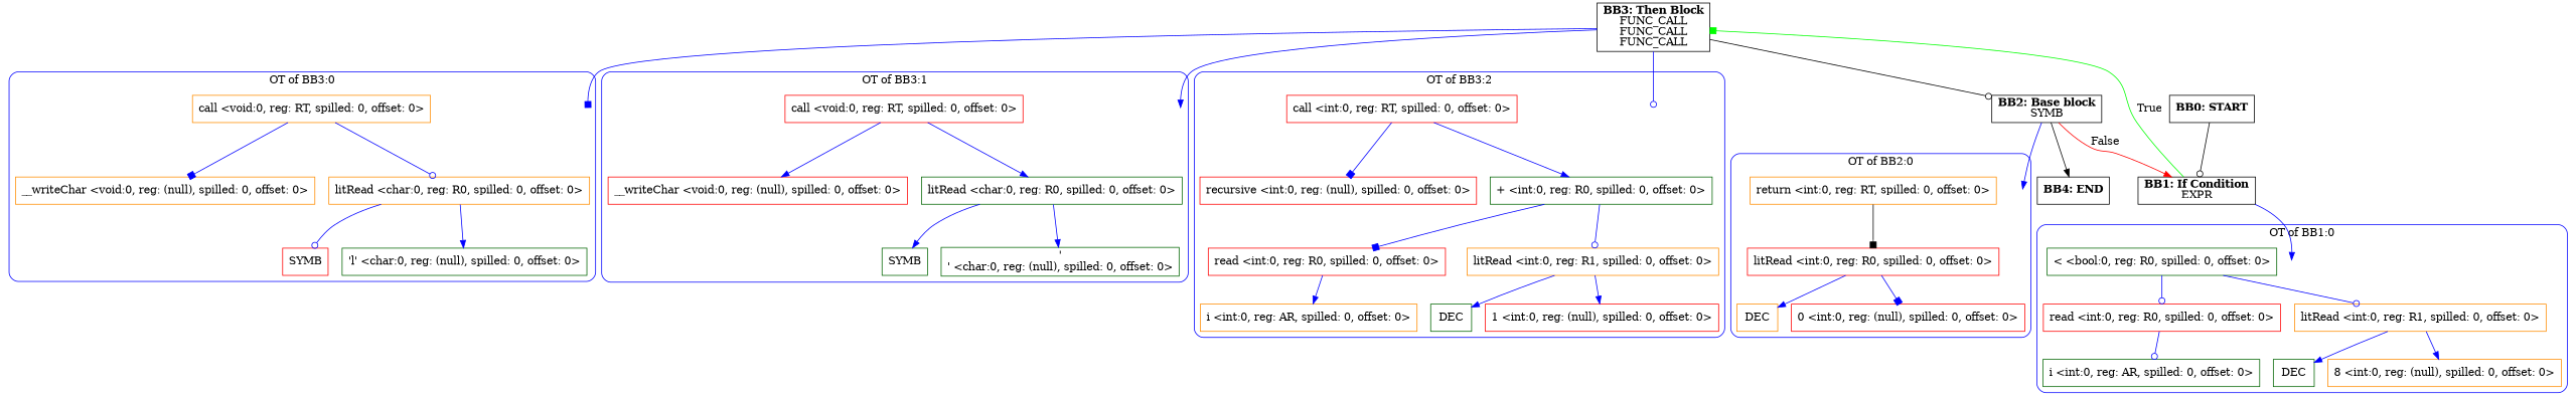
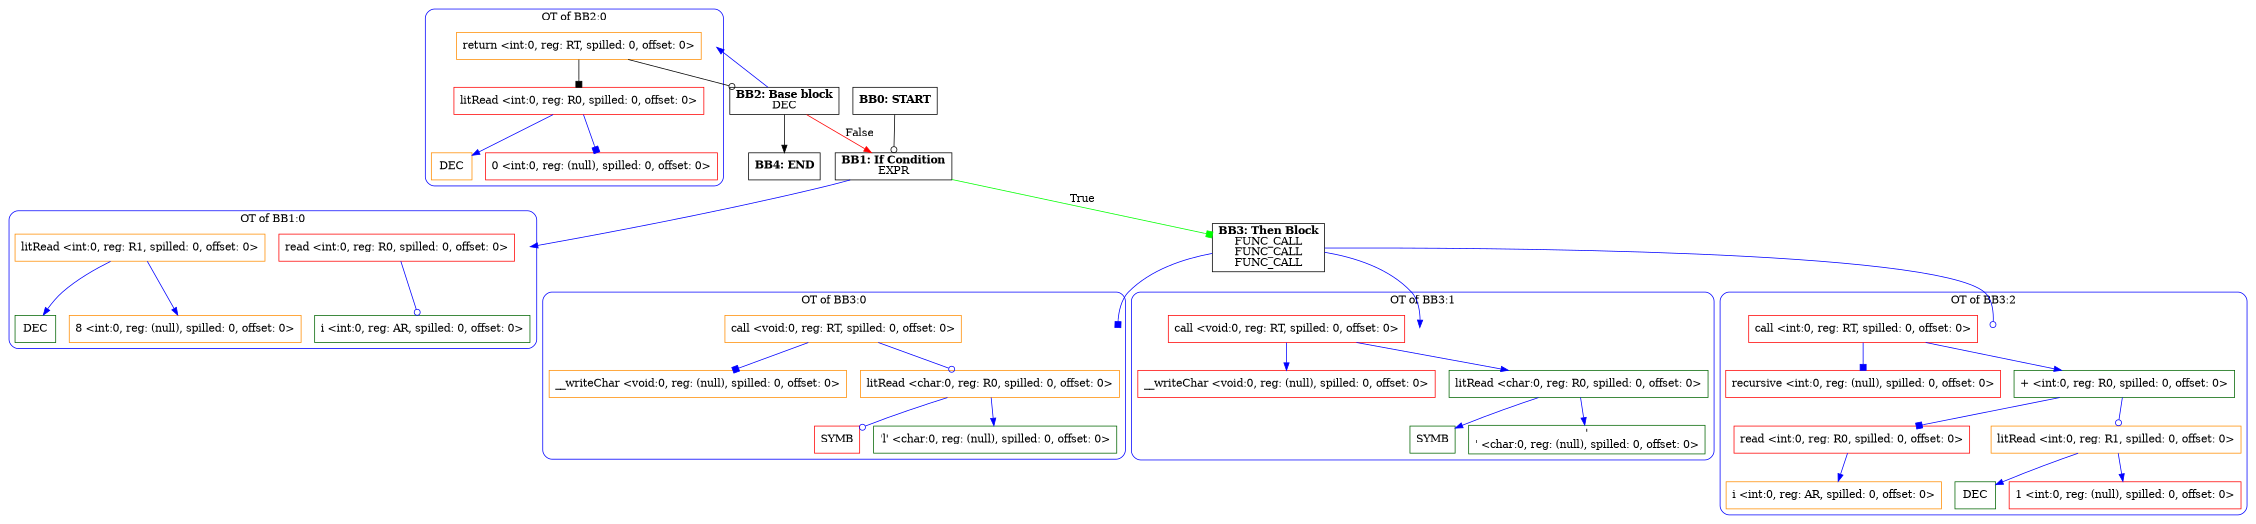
  digraph {
    compound=true
    splines=true
    node [shape=rectangle]
    edge [arrowhead=normal color=blue]
    entry0 [shape=point style=invis]
    n2 [color=darkorange label="call <void:0, reg: RT, spilled: 0, offset: 0>"]
    n3 [color=darkorange label="__writeChar <void:0, reg: (null), spilled: 0, offset: 0>"]
    n4 [color=darkorange label="litRead <char:0, reg: R0, spilled: 0, offset: 0>"]
    n5 [color=red label=SYMB]
    n6 [color=darkgreen label="'l' <char:0, reg: (null), spilled: 0, offset: 0>"]
    entry1 [shape=point style=invis]
    n8 [color=red label="call <void:0, reg: RT, spilled: 0, offset: 0>"]
    n9 [color=red label="__writeChar <void:0, reg: (null), spilled: 0, offset: 0>"]
    n10 [color=darkgreen label="litRead <char:0, reg: R0, spilled: 0, offset: 0>"]
    n11 [color=darkgreen label=SYMB]
    n12 [color=darkgreen label="'\n' <char:0, reg: (null), spilled: 0, offset: 0>"]
    entry2 [shape=point style=invis]
    n14 [color=red label="call <int:0, reg: RT, spilled: 0, offset: 0>"]
    n15 [color=red label="recursive <int:0, reg: (null), spilled: 0, offset: 0>"]
    n16 [color=darkgreen label="+ <int:0, reg: R0, spilled: 0, offset: 0>"]
    n17 [color=red label="read <int:0, reg: R0, spilled: 0, offset: 0>"]
    n18 [color=darkorange label="litRead <int:0, reg: R1, spilled: 0, offset: 0>"]
    n19 [color=darkorange label="i <int:0, reg: AR, spilled: 0, offset: 0>"]
    n20 [color=darkgreen label=DEC]
    n21 [color=red label="1 <int:0, reg: (null), spilled: 0, offset: 0>"]
    entry3 [shape=point style=invis]
    n23 [color=darkorange label="return <int:0, reg: RT, spilled: 0, offset: 0>"]
    n24 [color=red label="litRead <int:0, reg: R0, spilled: 0, offset: 0>"]
    n25 [color=darkorange label=DEC]
    n26 [color=red label="0 <int:0, reg: (null), spilled: 0, offset: 0>"]
    entry4 [shape=point style=invis]
-   n28 [color=darkgreen label="&lt; <bool:0, reg: R0, spilled: 0, offset: 0>"]
    n29 [color=red label="read <int:0, reg: R0, spilled: 0, offset: 0>"]
    n30 [color=darkorange label="litRead <int:0, reg: R1, spilled: 0, offset: 0>"]
    n31 [color=darkgreen label="i <int:0, reg: AR, spilled: 0, offset: 0>"]
    n32 [color=darkgreen label=DEC]
    n33 [color=darkorange label="8 <int:0, reg: (null), spilled: 0, offset: 0>"]
    n34 [label=<<B>BB4: END</B><BR ALIGN="CENTER"/>>]
    n35 [label=<<B>BB3: Then Block</B><BR ALIGN="CENTER"/>FUNC_CALL<BR ALIGN="CENTER"/>FUNC_CALL<BR ALIGN="CENTER"/>FUNC_CALL<BR ALIGN="CENTER"/>>]
-   n36 [label=<<B>BB2: Base block</B><BR ALIGN="CENTER"/>SYMB<BR ALIGN="CENTER"/>>]
+   n36 [label=<<B>BB2: Base block</B><BR ALIGN="CENTER"/>DEC<BR ALIGN="CENTER"/>>]
    n37 [label=<<B>BB1: If Condition</B><BR ALIGN="CENTER"/>EXPR<BR ALIGN="CENTER"/>>]
    n38 [label=<<B>BB0: START</B><BR ALIGN="CENTER"/>>]
    subgraph cluster_1 {
      color=blue
      label="OT of BB3:0"
      style=rounded
      entry0
      n2
      n3
      n4
      n5
      n6
    }
    subgraph cluster_2 {
      color=blue
      label="OT of BB3:1"
      style=rounded
      entry1
      n8
      n9
      n10
      n11
      n12
    }
    subgraph cluster_3 {
      color=blue
      label="OT of BB3:2"
      style=rounded
      entry2
      n14
      n15
      n16
      n17
      n18
      n19
      n20
      n21
    }
    subgraph cluster_4 {
      color=blue
      label="OT of BB2:0"
      style=rounded
      entry3
      n23
      n24
      n25
      n26
    }
    subgraph cluster_5 {
      color=blue
      label="OT of BB1:0"
      style=rounded
      entry4
-     n28
      n29
      n30
      n31
      n32
      n33
    }
    n2 -> n3 [arrowhead=box]
    n2 -> n4 [arrowhead=odot]
    n4 -> n5 [arrowhead=odot]
    n4 -> n6
    n8 -> n9
    n8 -> n10
    n10 -> n11
    n10 -> n12
    n14 -> n15 [arrowhead=box]
    n14 -> n16
    n16 -> n17 [arrowhead=box]
    n16 -> n18 [arrowhead=odot]
    n17 -> n19
    n18 -> n20
    n18 -> n21
    n23 -> n24 [arrowhead=box color=black]
    n24 -> n25
    n24 -> n26 [arrowhead=box]
-   n28 -> n29 [arrowhead=odot]
-   n28 -> n30 [arrowhead=odot]
    n29 -> n31 [arrowhead=odot]
    n30 -> n32
    n30 -> n33
    n35 -> entry0 [arrowhead=box]
    n35 -> entry1
    n35 -> entry2 [arrowhead=odot]
-   n35 -> n36 [arrowhead=odot color=""]
+   n23 -> n36 [arrowhead=odot color=""]
    n36 -> entry3
    n36 -> n34 [color=""]
    n36 -> n37 [color=red label=False]
    n37 -> entry4
    n37 -> n35 [arrowhead=box color=green label=True]
    n38 -> n37 [arrowhead=odot color=""]
  }
